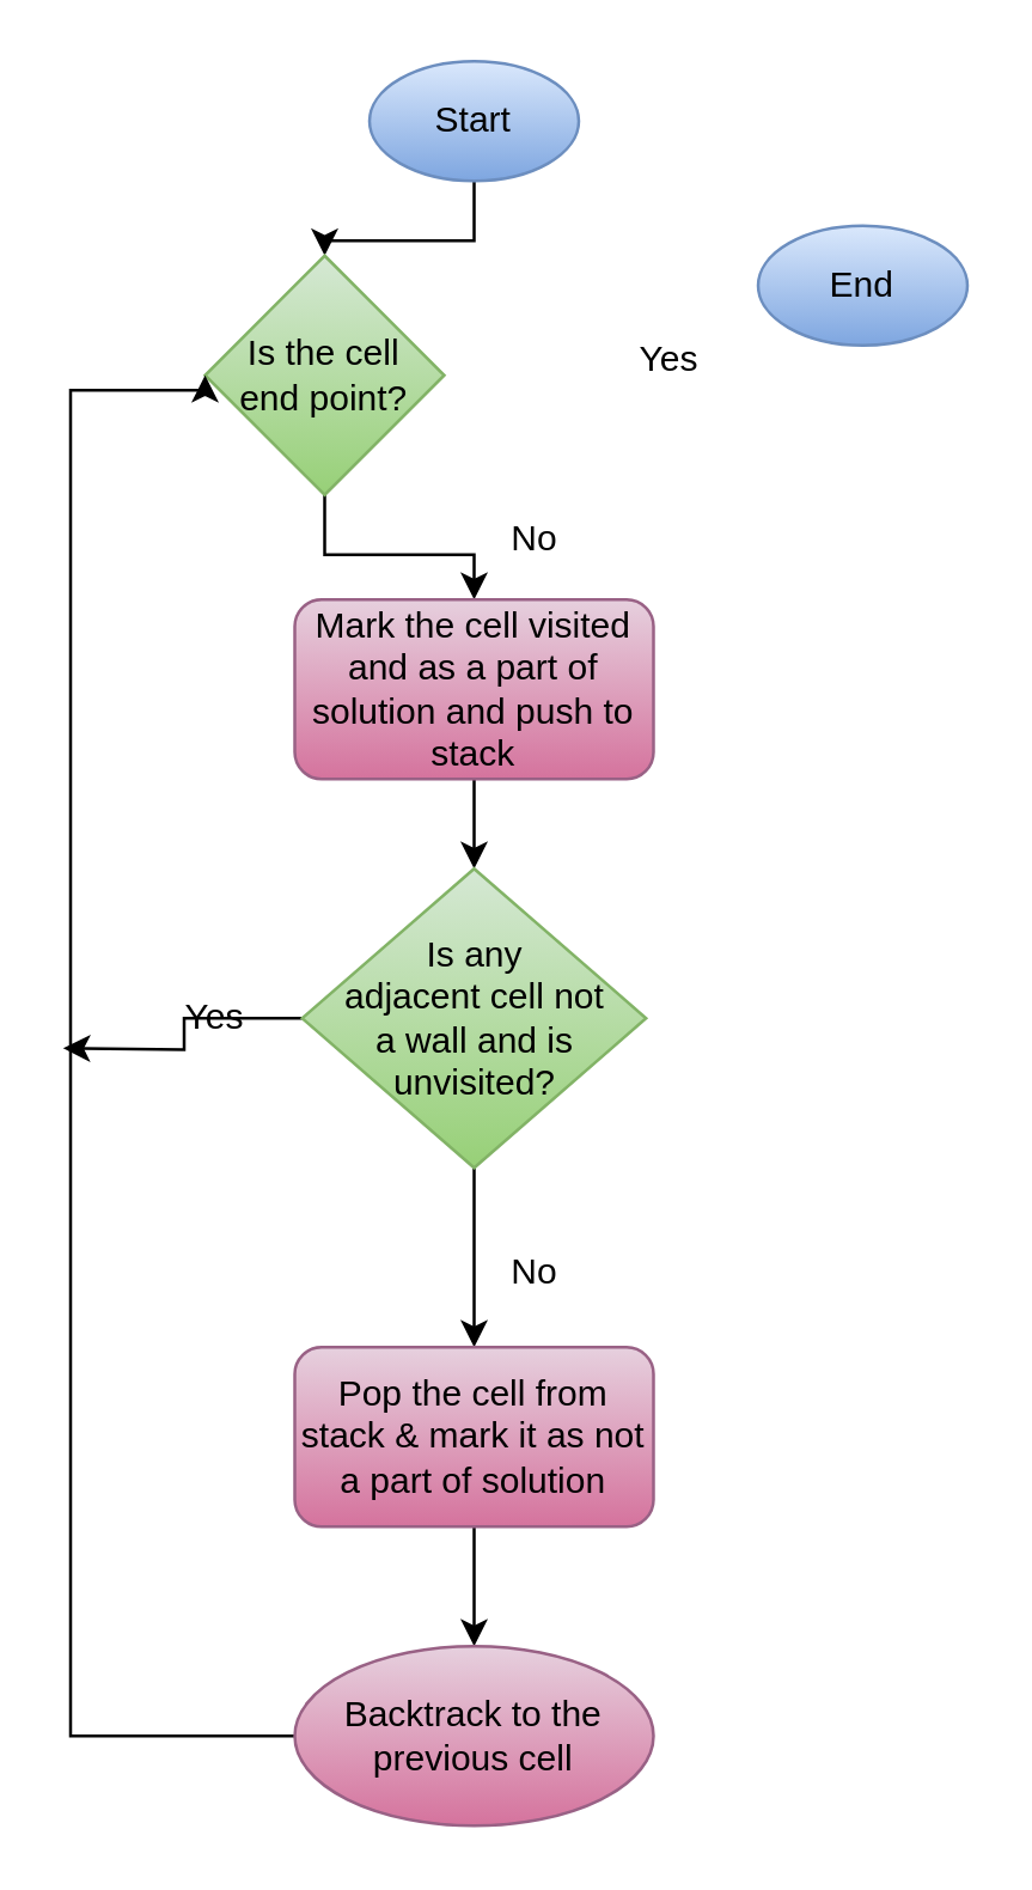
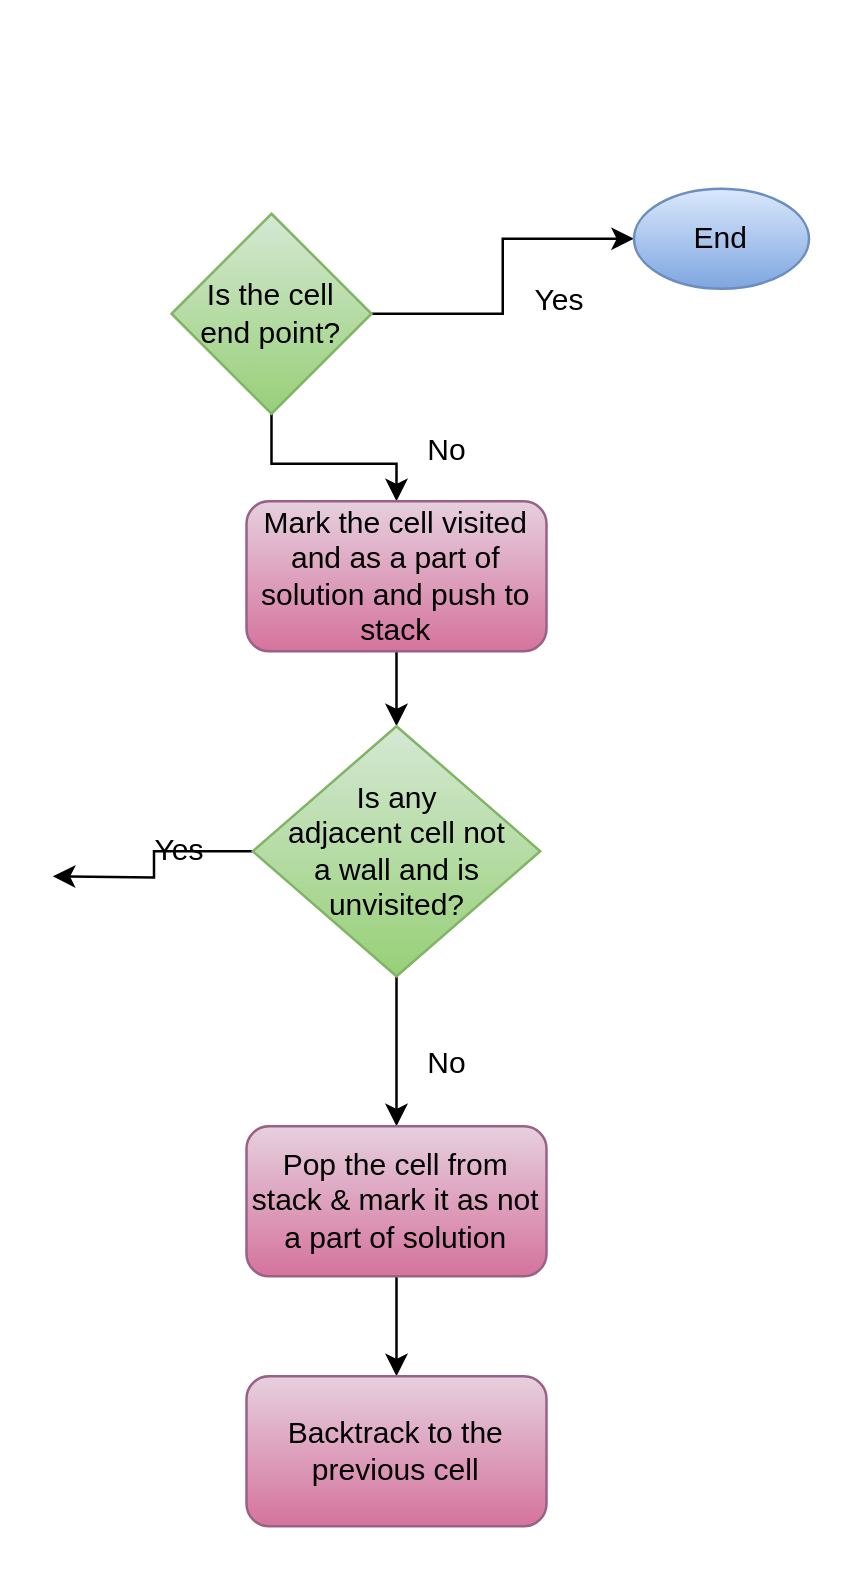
  <mxCell id="0" />
  <mxCell id="1" parent="0" />
- <mxCell id="2" value="" style="edgeStyle=orthogonalEdgeStyle;rounded=0;orthogonalLoop=1;jettySize=auto;html=1;fillColor=none;" parent="1" source="3" target="6" edge="1"><mxGeometry relative="1" as="geometry" /></mxCell>
- <mxCell id="3" value="Start" style="ellipse;whiteSpace=wrap;html=1;gradientColor=#7ea6e0;fillColor=#dae8fc;strokeColor=#6c8ebf;" parent="1" vertex="1"><mxGeometry x="123" y="20" width="70" height="40" as="geometry" /></mxCell>
+ <mxCell id="4" value="" style="edgeStyle=orthogonalEdgeStyle;rounded=0;orthogonalLoop=1;jettySize=auto;html=1;fillColor=none;" parent="1" source="6" target="7" edge="1"><mxGeometry relative="1" as="geometry" /></mxCell>
  <mxCell id="5" value="" style="edgeStyle=orthogonalEdgeStyle;rounded=0;orthogonalLoop=1;jettySize=auto;html=1;fillColor=none;" parent="1" source="6" target="10" edge="1"><mxGeometry relative="1" as="geometry" /></mxCell>
  <mxCell id="6" value="Is the cell&lt;br&gt;end point?" style="rhombus;whiteSpace=wrap;html=1;gradientColor=#97d077;fillColor=#d5e8d4;strokeColor=#82b366;" parent="1" vertex="1"><mxGeometry x="68" y="85" width="80" height="80" as="geometry" /></mxCell>
  <mxCell id="7" value="End" style="ellipse;whiteSpace=wrap;html=1;gradientColor=#7ea6e0;fillColor=#dae8fc;strokeColor=#6c8ebf;" parent="1" vertex="1"><mxGeometry x="253" y="75" width="70" height="40" as="geometry" /></mxCell>
  <mxCell id="8" value="Yes" style="text;html=1;align=center;verticalAlign=middle;resizable=0;points=[];autosize=1;" parent="1" vertex="1"><mxGeometry x="203" y="110" width="40" height="20" as="geometry" /></mxCell>
  <mxCell id="9" value="" style="edgeStyle=orthogonalEdgeStyle;rounded=0;orthogonalLoop=1;jettySize=auto;html=1;fillColor=none;" parent="1" source="10" target="13" edge="1"><mxGeometry relative="1" as="geometry" /></mxCell>
  <mxCell id="10" value="Mark the cell visited and as a part of solution and push to stack" style="rounded=1;whiteSpace=wrap;html=1;gradientColor=#d5739d;fillColor=#e6d0de;strokeColor=#996185;" parent="1" vertex="1"><mxGeometry x="98" y="200" width="120" height="60" as="geometry" /></mxCell>
  <mxCell id="11" value="" style="edgeStyle=orthogonalEdgeStyle;rounded=0;orthogonalLoop=1;jettySize=auto;html=1;fillColor=none;" parent="1" source="13" target="16" edge="1"><mxGeometry relative="1" as="geometry" /></mxCell>
  <mxCell id="12" value="" style="edgeStyle=orthogonalEdgeStyle;rounded=0;orthogonalLoop=1;jettySize=auto;html=1;fillColor=none;" parent="1" source="13" edge="1"><mxGeometry relative="1" as="geometry"><mxPoint x="20.5" y="350" as="targetPoint" /></mxGeometry></mxCell>
  <mxCell id="13" value="Is any&lt;br&gt;adjacent cell not &lt;br&gt;a wall and is&lt;br&gt;unvisited?" style="rhombus;whiteSpace=wrap;html=1;gradientColor=#97d077;fillColor=#d5e8d4;strokeColor=#82b366;" parent="1" vertex="1"><mxGeometry x="100.5" y="290" width="115" height="100" as="geometry" /></mxCell>
  <mxCell id="14" value="No" style="text;html=1;align=center;verticalAlign=middle;resizable=0;points=[];autosize=1;" parent="1" vertex="1"><mxGeometry x="163" y="170" width="30" height="20" as="geometry" /></mxCell>
  <mxCell id="15" value="" style="edgeStyle=orthogonalEdgeStyle;rounded=0;orthogonalLoop=1;jettySize=auto;html=1;fillColor=none;" parent="1" source="16" target="19" edge="1"><mxGeometry relative="1" as="geometry" /></mxCell>
  <mxCell id="16" value="Pop the cell from stack &amp;amp; mark it as not a part of solution" style="rounded=1;whiteSpace=wrap;html=1;gradientColor=#d5739d;fillColor=#e6d0de;strokeColor=#996185;" parent="1" vertex="1"><mxGeometry x="98" y="450" width="120" height="60" as="geometry" /></mxCell>
  <mxCell id="17" value="No" style="text;html=1;align=center;verticalAlign=middle;resizable=0;points=[];autosize=1;" parent="1" vertex="1"><mxGeometry x="163" y="415" width="30" height="20" as="geometry" /></mxCell>
- <mxCell id="18" value="" style="edgeStyle=orthogonalEdgeStyle;rounded=0;orthogonalLoop=1;jettySize=auto;html=1;fillColor=none;entryX=0;entryY=0.5;entryDx=0;entryDy=0;" parent="1" source="19" target="6" edge="1"><mxGeometry relative="1" as="geometry"><mxPoint x="-17" y="80" as="targetPoint" /><Array as="points"><mxPoint x="23" y="580" /><mxPoint x="23" y="130" /></Array></mxGeometry></mxCell>
- <mxCell id="19" value="Backtrack to the previous cell" style="ellipse;whiteSpace=wrap;html=1;gradientColor=#d5739d;fillColor=#e6d0de;strokeColor=#996185;" parent="1" vertex="1"><mxGeometry x="98" y="550" width="120" height="60" as="geometry" /></mxCell>
+ <mxCell id="19" value="Backtrack to the previous cell" style="rounded=1;whiteSpace=wrap;html=1;gradientColor=#d5739d;fillColor=#e6d0de;strokeColor=#996185;" parent="1" vertex="1"><mxGeometry x="98" y="550" width="120" height="60" as="geometry" /></mxCell>
  <mxCell id="20" value="Yes" style="text;html=1;align=center;verticalAlign=middle;resizable=0;points=[];autosize=1;" parent="1" vertex="1"><mxGeometry x="51" y="330" width="40" height="20" as="geometry" /></mxCell>
